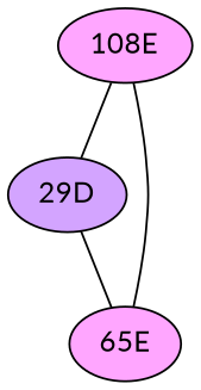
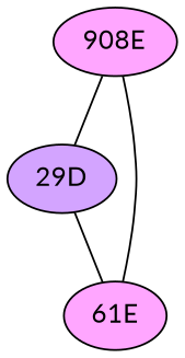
  graph {
    fontname=Lato
    node [fillcolor="#FFA6FF" fontname=Lato style=radial]
    edge [fontname=Lato penwidth=1]
    n1 [fillcolor="#D3A4FF" label="29D"]
-   "108E"
-   "61E" [label="65E"]
+   "108E" [label="908E"]
+   "61E"
    n1 -- "61E"
    "108E" -- n1
    "108E" -- "61E"
  }
